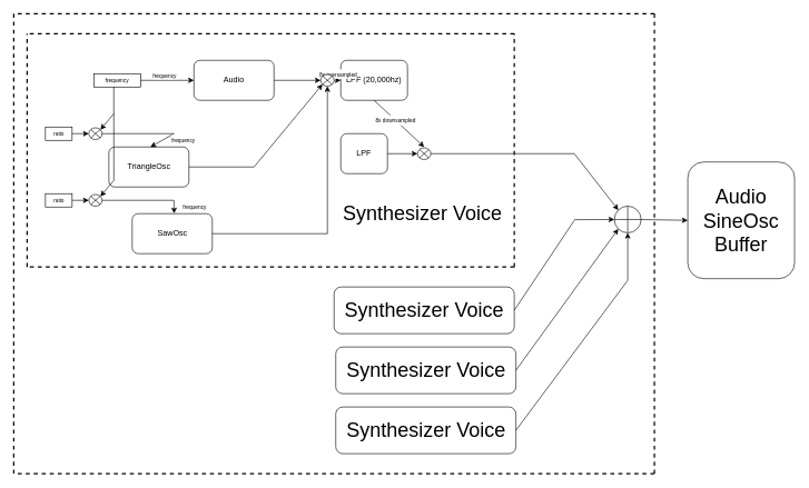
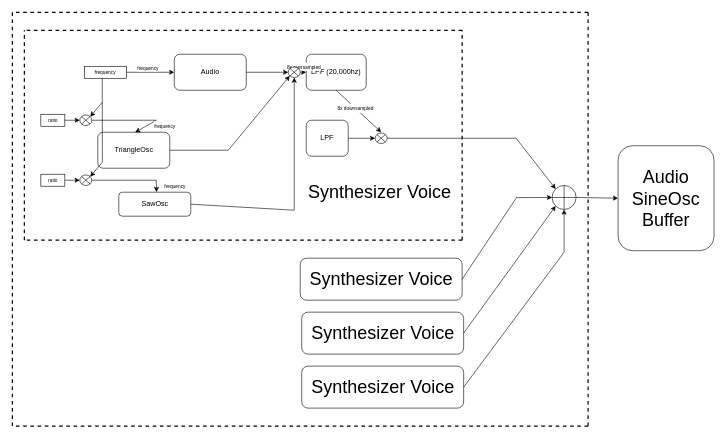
  <mxCell id="0" />
  <mxCell id="1" parent="0" />
  <mxCell id="2" value="TriangleOsc" style="rounded=1;whiteSpace=wrap;html=1;" parent="1" vertex="1"><mxGeometry x="162.5" y="220" width="120" height="60" as="geometry" /></mxCell>
  <mxCell id="3" value="" style="endArrow=classic;html=1;fontSize=28;entryX=0;entryY=1;entryDx=0;entryDy=0;" parent="1" target="54" edge="1"><mxGeometry width="50" height="50" relative="1" as="geometry"><mxPoint x="380" y="250" as="sourcePoint" /><mxPoint x="367.5" y="250" as="targetPoint" /></mxGeometry></mxCell>
  <mxCell id="4" value="ratio" style="rounded=0;whiteSpace=wrap;html=1;fontSize=8;" parent="1" vertex="1"><mxGeometry x="67.5" y="190" width="40" height="20" as="geometry" /></mxCell>
  <mxCell id="5" value="" style="shape=sumEllipse;perimeter=ellipsePerimeter;whiteSpace=wrap;html=1;backgroundOutline=1;fontSize=28;" parent="1" vertex="1"><mxGeometry x="132.5" y="191.25" width="20" height="17.5" as="geometry" /></mxCell>
  <mxCell id="6" value="" style="endArrow=classic;html=1;fontSize=8;exitX=1;exitY=0.5;exitDx=0;exitDy=0;entryX=0;entryY=0.5;entryDx=0;entryDy=0;" parent="1" source="4" target="5" edge="1"><mxGeometry width="50" height="50" relative="1" as="geometry"><mxPoint x="112.5" y="190" as="sourcePoint" /><mxPoint x="162.5" y="140" as="targetPoint" /></mxGeometry></mxCell>
  <mxCell id="7" value="frequency" style="rounded=0;whiteSpace=wrap;html=1;fontSize=8;" parent="1" vertex="1"><mxGeometry x="140" y="110" width="70" height="20" as="geometry" /></mxCell>
  <mxCell id="8" value="" style="endArrow=none;html=1;fontSize=8;exitX=1;exitY=0.5;exitDx=0;exitDy=0;" parent="1" source="5" edge="1"><mxGeometry width="50" height="50" relative="1" as="geometry"><mxPoint x="237.5" y="240" as="sourcePoint" /><mxPoint x="260" y="200" as="targetPoint" /></mxGeometry></mxCell>
  <mxCell id="9" value="" style="endArrow=classic;html=1;fontSize=8;entryX=0.519;entryY=0.002;entryDx=0;entryDy=0;entryPerimeter=0;" parent="1" target="2" edge="1"><mxGeometry width="50" height="50" relative="1" as="geometry"><mxPoint x="260" y="200" as="sourcePoint" /><mxPoint x="307.5" y="130" as="targetPoint" /></mxGeometry></mxCell>
  <mxCell id="10" value="&lt;font style=&quot;font-size: 8px&quot;&gt;frequency&lt;/font&gt;" style="edgeLabel;html=1;align=left;verticalAlign=middle;resizable=0;points=[];fontSize=12;" parent="9" vertex="1" connectable="0"><mxGeometry x="-0.148" relative="1" as="geometry"><mxPoint x="10" y="0.21" as="offset" /></mxGeometry></mxCell>
- <mxCell id="11" value="SawOsc" style="rounded=1;whiteSpace=wrap;html=1;" parent="1" vertex="1"><mxGeometry x="197.5" y="320" width="120" height="60" as="geometry" /></mxCell>
+ <mxCell id="11" value="SawOsc" style="rounded=1;whiteSpace=wrap;html=1;" parent="1" vertex="1"><mxGeometry x="197.5" y="320" width="120" height="40" as="geometry" /></mxCell>
  <mxCell id="12" value="ratio" style="rounded=0;whiteSpace=wrap;html=1;fontSize=8;" parent="1" vertex="1"><mxGeometry x="67.5" y="290" width="40" height="20" as="geometry" /></mxCell>
  <mxCell id="13" value="" style="shape=sumEllipse;perimeter=ellipsePerimeter;whiteSpace=wrap;html=1;backgroundOutline=1;fontSize=28;" parent="1" vertex="1"><mxGeometry x="132.5" y="291.25" width="20" height="17.5" as="geometry" /></mxCell>
  <mxCell id="14" value="" style="endArrow=classic;html=1;fontSize=8;exitX=1;exitY=0.5;exitDx=0;exitDy=0;entryX=0;entryY=0.5;entryDx=0;entryDy=0;" parent="1" source="12" target="13" edge="1"><mxGeometry width="50" height="50" relative="1" as="geometry"><mxPoint x="112.5" y="290" as="sourcePoint" /><mxPoint x="162.5" y="240" as="targetPoint" /></mxGeometry></mxCell>
  <mxCell id="15" value="" style="endArrow=none;html=1;fontSize=8;exitX=1;exitY=0.5;exitDx=0;exitDy=0;" parent="1" source="13" edge="1"><mxGeometry width="50" height="50" relative="1" as="geometry"><mxPoint x="237.5" y="340" as="sourcePoint" /><mxPoint x="260" y="300" as="targetPoint" /></mxGeometry></mxCell>
  <mxCell id="16" value="" style="endArrow=classic;html=1;fontSize=8;entryX=0.524;entryY=-0.006;entryDx=0;entryDy=0;entryPerimeter=0;" parent="1" target="11" edge="1"><mxGeometry width="50" height="50" relative="1" as="geometry"><mxPoint x="260" y="300" as="sourcePoint" /><mxPoint x="307.5" y="230" as="targetPoint" /></mxGeometry></mxCell>
  <mxCell id="17" value="&lt;font style=&quot;font-size: 8px&quot;&gt;frequency&lt;/font&gt;" style="edgeLabel;html=1;align=center;verticalAlign=middle;resizable=0;points=[];fontSize=12;" parent="16" vertex="1" connectable="0"><mxGeometry x="-0.316" relative="1" as="geometry"><mxPoint x="30" y="2.01" as="offset" /></mxGeometry></mxCell>
  <mxCell id="18" value="" style="endArrow=none;html=1;fontSize=8;entryX=0.427;entryY=0.995;entryDx=0;entryDy=0;entryPerimeter=0;" parent="1" target="7" edge="1"><mxGeometry width="50" height="50" relative="1" as="geometry"><mxPoint x="170" y="270" as="sourcePoint" /><mxPoint x="177.5" y="240" as="targetPoint" /></mxGeometry></mxCell>
  <mxCell id="19" value="" style="endArrow=classic;html=1;fontSize=8;entryX=1;entryY=0;entryDx=0;entryDy=0;" parent="1" target="5" edge="1"><mxGeometry width="50" height="50" relative="1" as="geometry"><mxPoint x="170" y="170" as="sourcePoint" /><mxPoint x="167.5" y="220" as="targetPoint" /></mxGeometry></mxCell>
  <mxCell id="20" value="" style="endArrow=classic;html=1;fontSize=8;entryX=1;entryY=0;entryDx=0;entryDy=0;" parent="1" target="13" edge="1"><mxGeometry width="50" height="50" relative="1" as="geometry"><mxPoint x="170" y="270" as="sourcePoint" /><mxPoint x="137.504" y="282.69" as="targetPoint" /></mxGeometry></mxCell>
  <mxCell id="21" value="Audio" style="rounded=1;whiteSpace=wrap;html=1;" parent="1" vertex="1"><mxGeometry x="290" y="90" width="120" height="60" as="geometry" /></mxCell>
  <mxCell id="22" value="LPF" style="rounded=1;whiteSpace=wrap;html=1;fontSize=12;" parent="1" vertex="1"><mxGeometry x="510" y="200" width="70" height="60" as="geometry" /></mxCell>
  <mxCell id="23" value="LPF (20,000hz)" style="rounded=1;whiteSpace=wrap;html=1;fontSize=12;" parent="1" vertex="1"><mxGeometry x="510" y="90" width="100" height="60" as="geometry" /></mxCell>
  <mxCell id="24" value="" style="endArrow=classic;html=1;fontSize=12;entryX=0;entryY=0.5;entryDx=0;entryDy=0;" parent="1" target="23" edge="1"><mxGeometry width="50" height="50" relative="1" as="geometry"><mxPoint x="500" y="120" as="sourcePoint" /><mxPoint x="660" y="100" as="targetPoint" /></mxGeometry></mxCell>
  <mxCell id="25" value="&lt;span style=&quot;font-size: 8px&quot;&gt;8x oversampled&lt;/span&gt;" style="edgeLabel;html=1;align=center;verticalAlign=bottom;resizable=0;points=[];fontSize=12;" parent="24" vertex="1" connectable="0"><mxGeometry x="-0.082" y="1" relative="1" as="geometry"><mxPoint as="offset" /></mxGeometry></mxCell>
  <mxCell id="26" value="" style="endArrow=classic;html=1;fontSize=12;exitX=0.5;exitY=1;exitDx=0;exitDy=0;" parent="1" source="23" edge="1"><mxGeometry width="50" height="50" relative="1" as="geometry"><mxPoint x="610" y="220" as="sourcePoint" /><mxPoint x="635" y="220" as="targetPoint" /></mxGeometry></mxCell>
  <mxCell id="27" value="&lt;font style=&quot;font-size: 8px&quot;&gt;8x downsampled&lt;/font&gt;" style="edgeLabel;html=1;align=center;verticalAlign=middle;resizable=0;points=[];fontSize=12;" parent="26" vertex="1" connectable="0"><mxGeometry x="-0.133" y="1" relative="1" as="geometry"><mxPoint x="-1" as="offset" /></mxGeometry></mxCell>
  <mxCell id="28" value="" style="endArrow=none;dashed=1;html=1;fontSize=12;strokeWidth=2;" parent="1" edge="1"><mxGeometry width="50" height="50" relative="1" as="geometry"><mxPoint x="40" y="400" as="sourcePoint" /><mxPoint x="40" y="50" as="targetPoint" /></mxGeometry></mxCell>
  <mxCell id="29" value="" style="endArrow=none;dashed=1;html=1;fontSize=12;strokeWidth=2;" parent="1" edge="1"><mxGeometry width="50" height="50" relative="1" as="geometry"><mxPoint x="770" y="400" as="sourcePoint" /><mxPoint x="40" y="400" as="targetPoint" /></mxGeometry></mxCell>
  <mxCell id="30" value="" style="endArrow=none;dashed=1;html=1;fontSize=12;strokeWidth=2;" parent="1" edge="1"><mxGeometry width="50" height="50" relative="1" as="geometry"><mxPoint x="770" y="50" as="sourcePoint" /><mxPoint x="40" y="50" as="targetPoint" /></mxGeometry></mxCell>
  <mxCell id="31" value="" style="endArrow=none;dashed=1;html=1;fontSize=12;strokeWidth=2;" parent="1" edge="1"><mxGeometry width="50" height="50" relative="1" as="geometry"><mxPoint x="770" y="400" as="sourcePoint" /><mxPoint x="770" y="50" as="targetPoint" /></mxGeometry></mxCell>
  <mxCell id="32" value="Synthesizer Voice" style="text;html=1;strokeColor=none;fillColor=none;align=center;verticalAlign=middle;whiteSpace=wrap;rounded=0;fontSize=30;" parent="1" vertex="1"><mxGeometry x="510" y="260" width="245" height="118.75" as="geometry" /></mxCell>
  <mxCell id="33" value="Synthesizer Voice" style="rounded=1;whiteSpace=wrap;html=1;fontSize=30;align=center;" parent="1" vertex="1"><mxGeometry x="500" y="430" width="270" height="70" as="geometry" /></mxCell>
  <mxCell id="34" value="Synthesizer Voice" style="rounded=1;whiteSpace=wrap;html=1;fontSize=30;align=center;" parent="1" vertex="1"><mxGeometry x="502.5" y="520" width="270" height="70" as="geometry" /></mxCell>
  <mxCell id="35" value="Synthesizer Voice" style="rounded=1;whiteSpace=wrap;html=1;fontSize=30;align=center;" parent="1" vertex="1"><mxGeometry x="502.5" y="610" width="270" height="70" as="geometry" /></mxCell>
  <mxCell id="36" value="" style="shape=orEllipse;perimeter=ellipsePerimeter;whiteSpace=wrap;html=1;backgroundOutline=1;fontSize=8;" parent="1" vertex="1"><mxGeometry x="920" y="308.75" width="40" height="40" as="geometry" /></mxCell>
  <mxCell id="37" value="" style="endArrow=none;html=1;strokeWidth=1;fontSize=30;exitX=1;exitY=0.5;exitDx=0;exitDy=0;" parent="1" source="33" edge="1"><mxGeometry width="50" height="50" relative="1" as="geometry"><mxPoint x="822" y="529" as="sourcePoint" /><mxPoint x="860" y="330" as="targetPoint" /></mxGeometry></mxCell>
  <mxCell id="38" value="" style="endArrow=classic;html=1;strokeWidth=1;fontSize=30;entryX=0;entryY=0.5;entryDx=0;entryDy=0;" parent="1" target="36" edge="1"><mxGeometry width="50" height="50" relative="1" as="geometry"><mxPoint x="860" y="329" as="sourcePoint" /><mxPoint x="940" y="360" as="targetPoint" /></mxGeometry></mxCell>
  <mxCell id="39" value="" style="endArrow=none;html=1;strokeWidth=1;fontSize=30;exitX=1;exitY=0.5;exitDx=0;exitDy=0;" parent="1" source="35" edge="1"><mxGeometry width="50" height="50" relative="1" as="geometry"><mxPoint x="930" y="550" as="sourcePoint" /><mxPoint x="940" y="420" as="targetPoint" /></mxGeometry></mxCell>
  <mxCell id="40" value="" style="endArrow=classic;html=1;strokeWidth=1;fontSize=30;exitX=1;exitY=0.5;exitDx=0;exitDy=0;entryX=0;entryY=1;entryDx=0;entryDy=0;" parent="1" source="34" target="36" edge="1"><mxGeometry width="50" height="50" relative="1" as="geometry"><mxPoint x="860" y="620" as="sourcePoint" /><mxPoint x="910" y="570" as="targetPoint" /></mxGeometry></mxCell>
  <mxCell id="41" value="" style="endArrow=classic;html=1;strokeWidth=1;fontSize=30;entryX=0.5;entryY=1;entryDx=0;entryDy=0;" parent="1" target="36" edge="1"><mxGeometry width="50" height="50" relative="1" as="geometry"><mxPoint x="940" y="420" as="sourcePoint" /><mxPoint x="1000" y="370" as="targetPoint" /></mxGeometry></mxCell>
  <mxCell id="42" value="" style="endArrow=none;html=1;strokeWidth=1;fontSize=30;exitX=1;exitY=0.5;exitDx=0;exitDy=0;" parent="1" source="50" edge="1"><mxGeometry width="50" height="50" relative="1" as="geometry"><mxPoint x="780" y="230" as="sourcePoint" /><mxPoint x="860" y="230" as="targetPoint" /></mxGeometry></mxCell>
  <mxCell id="43" value="" style="endArrow=classic;html=1;strokeWidth=1;fontSize=30;entryX=0;entryY=0;entryDx=0;entryDy=0;" parent="1" target="36" edge="1"><mxGeometry width="50" height="50" relative="1" as="geometry"><mxPoint x="860" y="230" as="sourcePoint" /><mxPoint x="960" y="260" as="targetPoint" /></mxGeometry></mxCell>
  <mxCell id="44" value="" style="endArrow=none;dashed=1;html=1;fontSize=12;strokeWidth=2;" parent="1" edge="1"><mxGeometry width="50" height="50" relative="1" as="geometry"><mxPoint x="980" y="20" as="sourcePoint" /><mxPoint x="20" y="20" as="targetPoint" /></mxGeometry></mxCell>
  <mxCell id="45" value="" style="endArrow=none;dashed=1;html=1;fontSize=12;strokeWidth=2;" parent="1" edge="1"><mxGeometry width="50" height="50" relative="1" as="geometry"><mxPoint x="980" y="710" as="sourcePoint" /><mxPoint x="980" y="20" as="targetPoint" /></mxGeometry></mxCell>
  <mxCell id="46" value="" style="endArrow=none;dashed=1;html=1;fontSize=12;strokeWidth=2;" parent="1" edge="1"><mxGeometry width="50" height="50" relative="1" as="geometry"><mxPoint x="980" y="710" as="sourcePoint" /><mxPoint x="20" y="710" as="targetPoint" /></mxGeometry></mxCell>
  <mxCell id="47" value="" style="endArrow=none;dashed=1;html=1;fontSize=12;strokeWidth=2;" parent="1" edge="1"><mxGeometry width="50" height="50" relative="1" as="geometry"><mxPoint x="20" y="710" as="sourcePoint" /><mxPoint x="20" y="20" as="targetPoint" /></mxGeometry></mxCell>
  <mxCell id="48" value="Audio SineOsc Buffer" style="rounded=1;whiteSpace=wrap;html=1;fontSize=30;align=center;" parent="1" vertex="1"><mxGeometry x="1030" y="242.5" width="160" height="175" as="geometry" /></mxCell>
  <mxCell id="49" value="" style="endArrow=classic;html=1;strokeWidth=1;fontSize=61;exitX=1;exitY=0.5;exitDx=0;exitDy=0;entryX=0;entryY=0.5;entryDx=0;entryDy=0;" parent="1" source="36" target="48" edge="1"><mxGeometry width="50" height="50" relative="1" as="geometry"><mxPoint x="1080" y="250" as="sourcePoint" /><mxPoint x="1130" y="200" as="targetPoint" /></mxGeometry></mxCell>
  <mxCell id="50" value="" style="shape=sumEllipse;perimeter=ellipsePerimeter;whiteSpace=wrap;html=1;backgroundOutline=1;fontSize=28;" parent="1" vertex="1"><mxGeometry x="625" y="221.25" width="20" height="17.5" as="geometry" /></mxCell>
  <mxCell id="51" value="" style="endArrow=classic;html=1;strokeWidth=1;fontSize=61;exitX=1;exitY=0.5;exitDx=0;exitDy=0;entryX=0;entryY=0.5;entryDx=0;entryDy=0;" parent="1" source="22" target="50" edge="1"><mxGeometry width="50" height="50" relative="1" as="geometry"><mxPoint x="580" y="310" as="sourcePoint" /><mxPoint x="630" y="260" as="targetPoint" /></mxGeometry></mxCell>
  <mxCell id="52" value="" style="endArrow=classic;html=1;strokeWidth=1;fontSize=8;exitX=1;exitY=0.5;exitDx=0;exitDy=0;entryX=0;entryY=0.5;entryDx=0;entryDy=0;verticalAlign=top;" parent="1" source="7" target="21" edge="1"><mxGeometry width="50" height="50" relative="1" as="geometry"><mxPoint x="210" y="200" as="sourcePoint" /><mxPoint x="260" y="150" as="targetPoint" /></mxGeometry></mxCell>
  <mxCell id="53" value="frequency" style="edgeLabel;html=1;align=center;verticalAlign=bottom;resizable=0;points=[];fontSize=8;" parent="52" vertex="1" connectable="0"><mxGeometry x="-0.12" relative="1" as="geometry"><mxPoint as="offset" /></mxGeometry></mxCell>
  <mxCell id="54" value="" style="shape=sumEllipse;perimeter=ellipsePerimeter;whiteSpace=wrap;html=1;backgroundOutline=1;fontSize=28;" parent="1" vertex="1"><mxGeometry x="480" y="111.25" width="20" height="17.5" as="geometry" /></mxCell>
  <mxCell id="55" value="" style="endArrow=classic;html=1;strokeWidth=1;fontSize=8;exitX=1;exitY=0.5;exitDx=0;exitDy=0;entryX=0;entryY=0.5;entryDx=0;entryDy=0;" parent="1" source="21" target="54" edge="1"><mxGeometry width="50" height="50" relative="1" as="geometry"><mxPoint x="440" y="190" as="sourcePoint" /><mxPoint x="490" y="140" as="targetPoint" /></mxGeometry></mxCell>
  <mxCell id="56" value="" style="endArrow=none;html=1;strokeWidth=1;fontSize=8;exitX=1;exitY=0.5;exitDx=0;exitDy=0;" parent="1" source="2" edge="1"><mxGeometry width="50" height="50" relative="1" as="geometry"><mxPoint x="370" y="290" as="sourcePoint" /><mxPoint x="380" y="250" as="targetPoint" /></mxGeometry></mxCell>
  <mxCell id="57" value="" style="endArrow=none;html=1;strokeWidth=1;fontSize=8;exitX=1;exitY=0.5;exitDx=0;exitDy=0;" parent="1" source="11" edge="1"><mxGeometry width="50" height="50" relative="1" as="geometry"><mxPoint x="340" y="370" as="sourcePoint" /><mxPoint x="490" y="350" as="targetPoint" /></mxGeometry></mxCell>
  <mxCell id="58" value="" style="endArrow=classic;html=1;strokeWidth=1;fontSize=8;entryX=0.5;entryY=1;entryDx=0;entryDy=0;" parent="1" target="54" edge="1"><mxGeometry width="50" height="50" relative="1" as="geometry"><mxPoint x="490" y="350" as="sourcePoint" /><mxPoint x="510" y="200" as="targetPoint" /></mxGeometry></mxCell>
